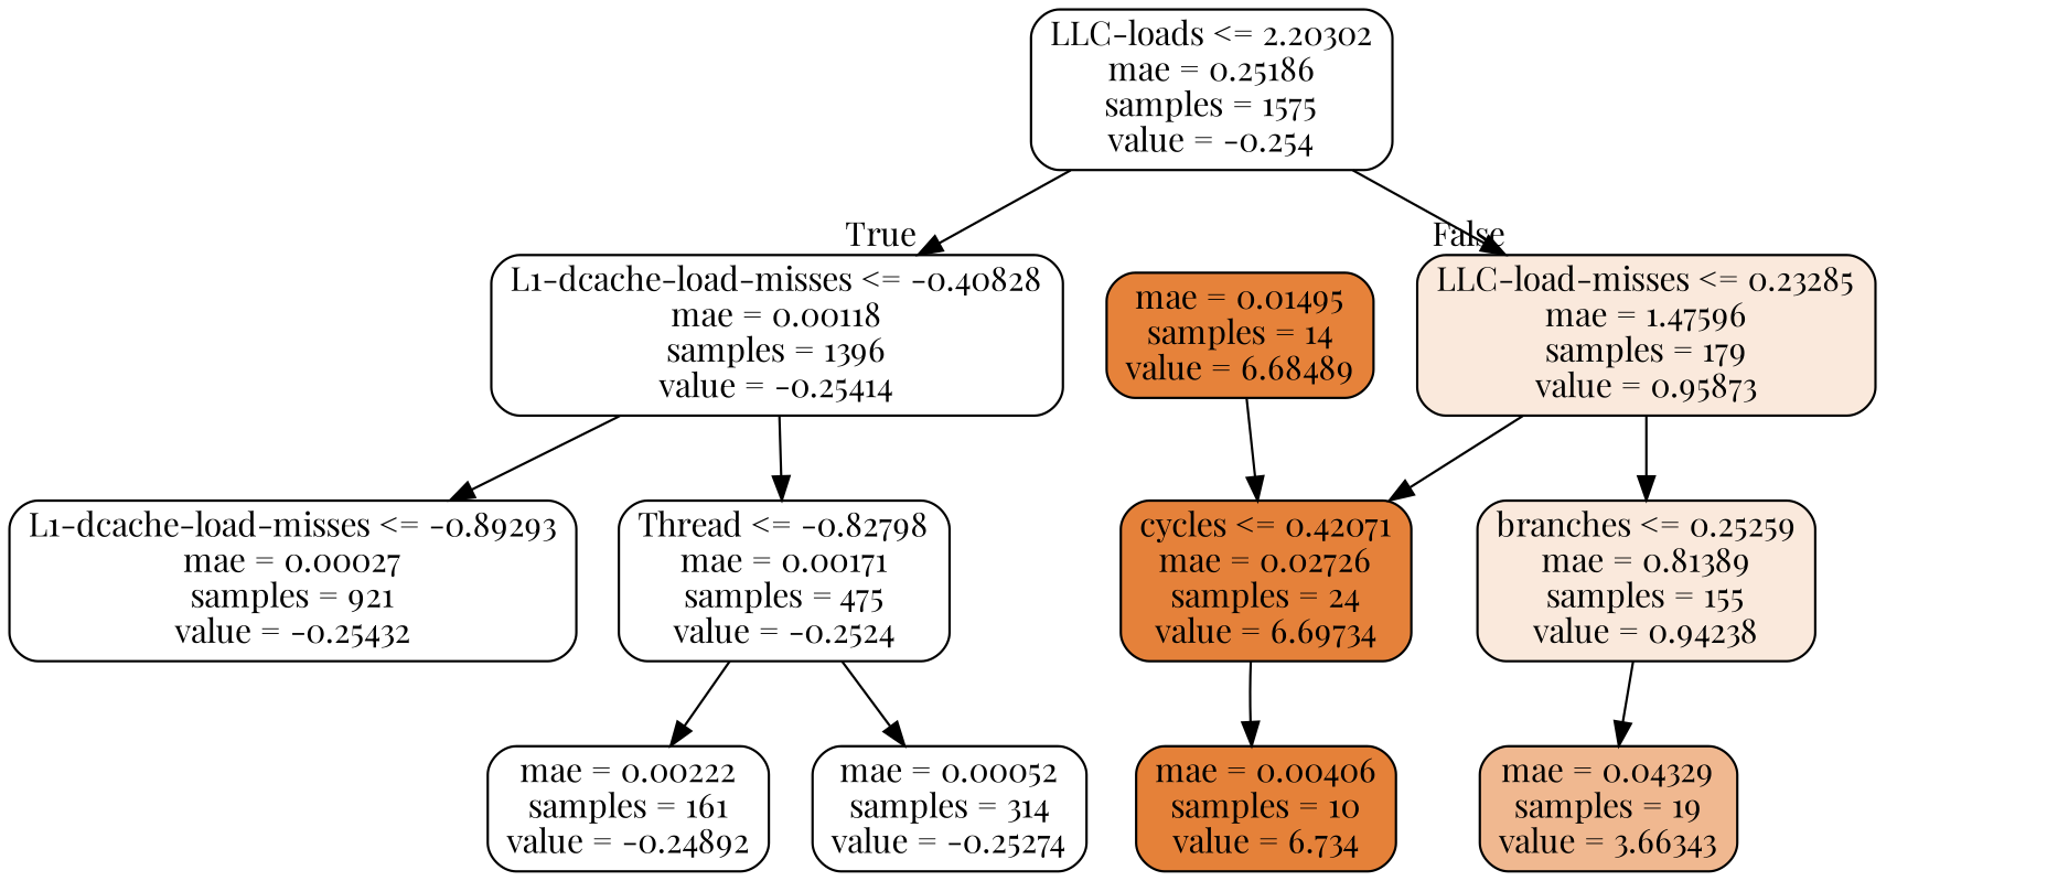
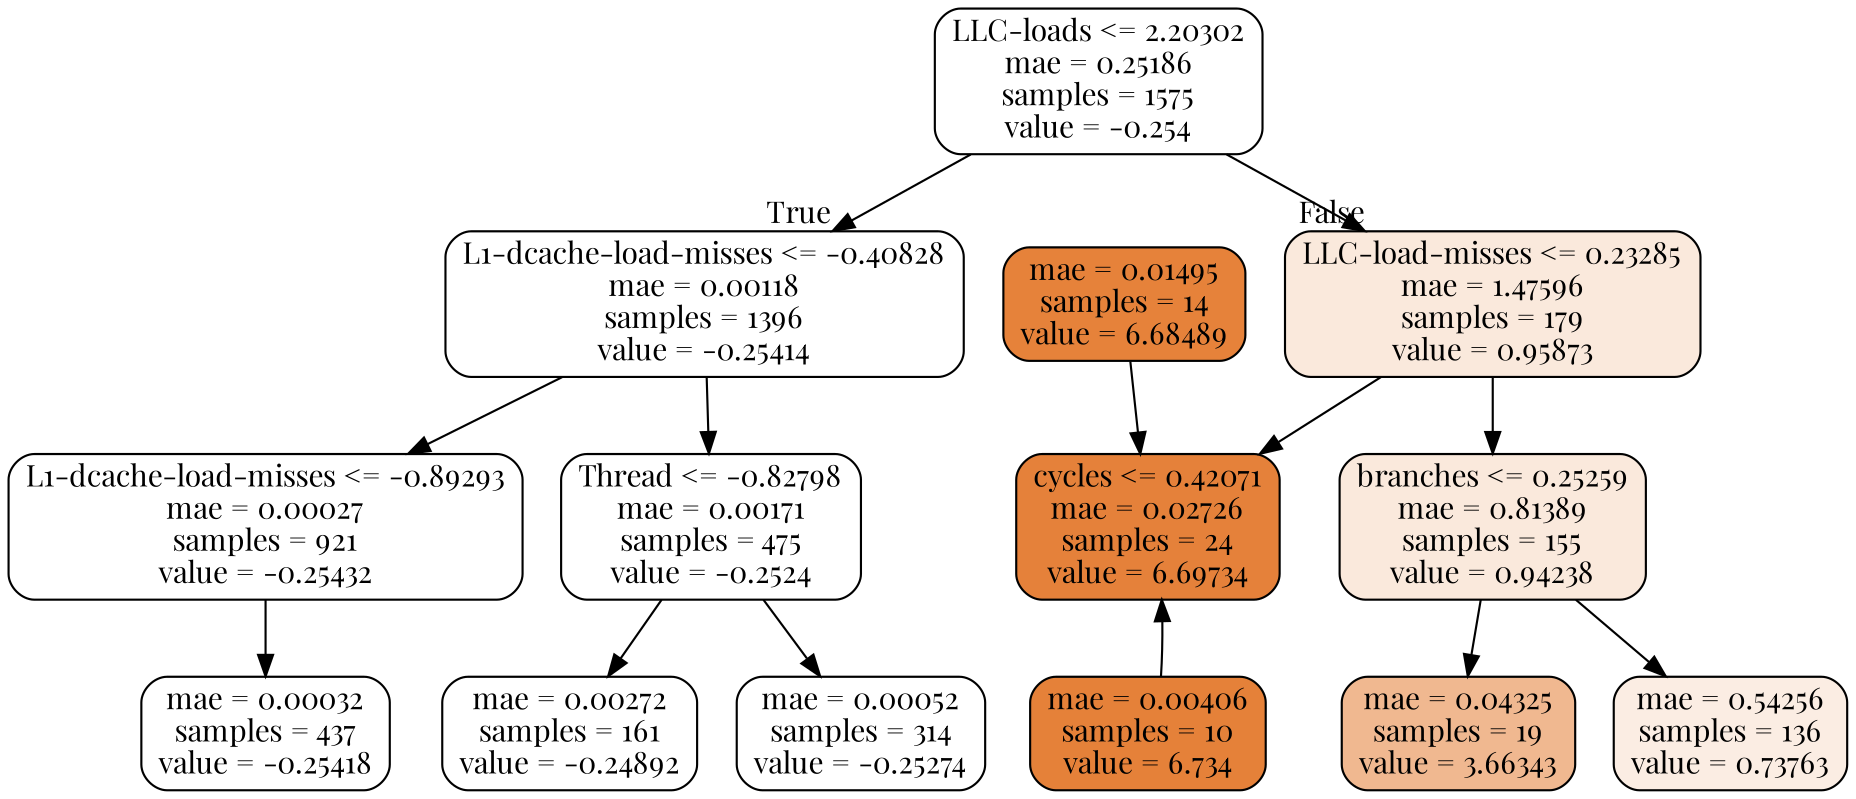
  digraph {
    fontname="Playfair Display"
    node [color=black fillcolor="#e5813900" fontname="Playfair Display" shape=box style="filled, rounded"]
    edge [fontname="Playfair Display"]
    n1 [label="LLC-loads <= 2.20302\nmae = 0.25186\nsamples = 1575\nvalue = -0.254"]
    n2 [label="L1-dcache-load-misses <= -0.40828\nmae = 0.00118\nsamples = 1396\nvalue = -0.25414"]
    n3 [fillcolor="#e581392c" label="LLC-load-misses <= 0.23285\nmae = 1.47596\nsamples = 179\nvalue = 0.95873"]
    n4 [label="L1-dcache-load-misses <= -0.89293\nmae = 0.00027\nsamples = 921\nvalue = -0.25432"]
    n5 [label="Thread <= -0.82798\nmae = 0.00171\nsamples = 475\nvalue = -0.2524"]
    n6 [fillcolor="#e58139fe" label="cycles <= 0.42071\nmae = 0.02726\nsamples = 24\nvalue = 6.69734"]
    n7 [fillcolor="#e581392c" label="branches <= 0.25259\nmae = 0.81389\nsamples = 155\nvalue = 0.94238"]
-   n9 [label="mae = 0.00222\nsamples = 161\nvalue = -0.24892"]
+   n8 [label="mae = 0.00032\nsamples = 437\nvalue = -0.25418"]
+   n9 [label="mae = 0.00272\nsamples = 161\nvalue = -0.24892"]
    n10 [label="mae = 0.00052\nsamples = 314\nvalue = -0.25274"]
    n11 [fillcolor="#e58139ff" label="mae = 0.00406\nsamples = 10\nvalue = 6.734"]
-   n12 [fillcolor="#e581398f" label="mae = 0.04329\nsamples = 19\nvalue = 3.66343"]
+   n12 [fillcolor="#e581398f" label="mae = 0.04325\nsamples = 19\nvalue = 3.66343"]
+   n13 [fillcolor="#e5813924" label="mae = 0.54256\nsamples = 136\nvalue = 0.73763"]
    n14 [fillcolor="#e58139fd" label="mae = 0.01495\nsamples = 14\nvalue = 6.68489"]
    n1 -> n2 [headlabel=True labelangle=45 labeldistance=2.5]
    n1 -> n3 [headlabel=False labelangle=-45 labeldistance=2.5]
    n2 -> n4
    n2 -> n5
    n3 -> n6
    n3 -> n7
+   n4 -> n8
    n5 -> n9
    n5 -> n10
-   n6 -> n11
+   n11 -> n6
    n7 -> n12
+   n7 -> n13
    n14 -> n6
  }
